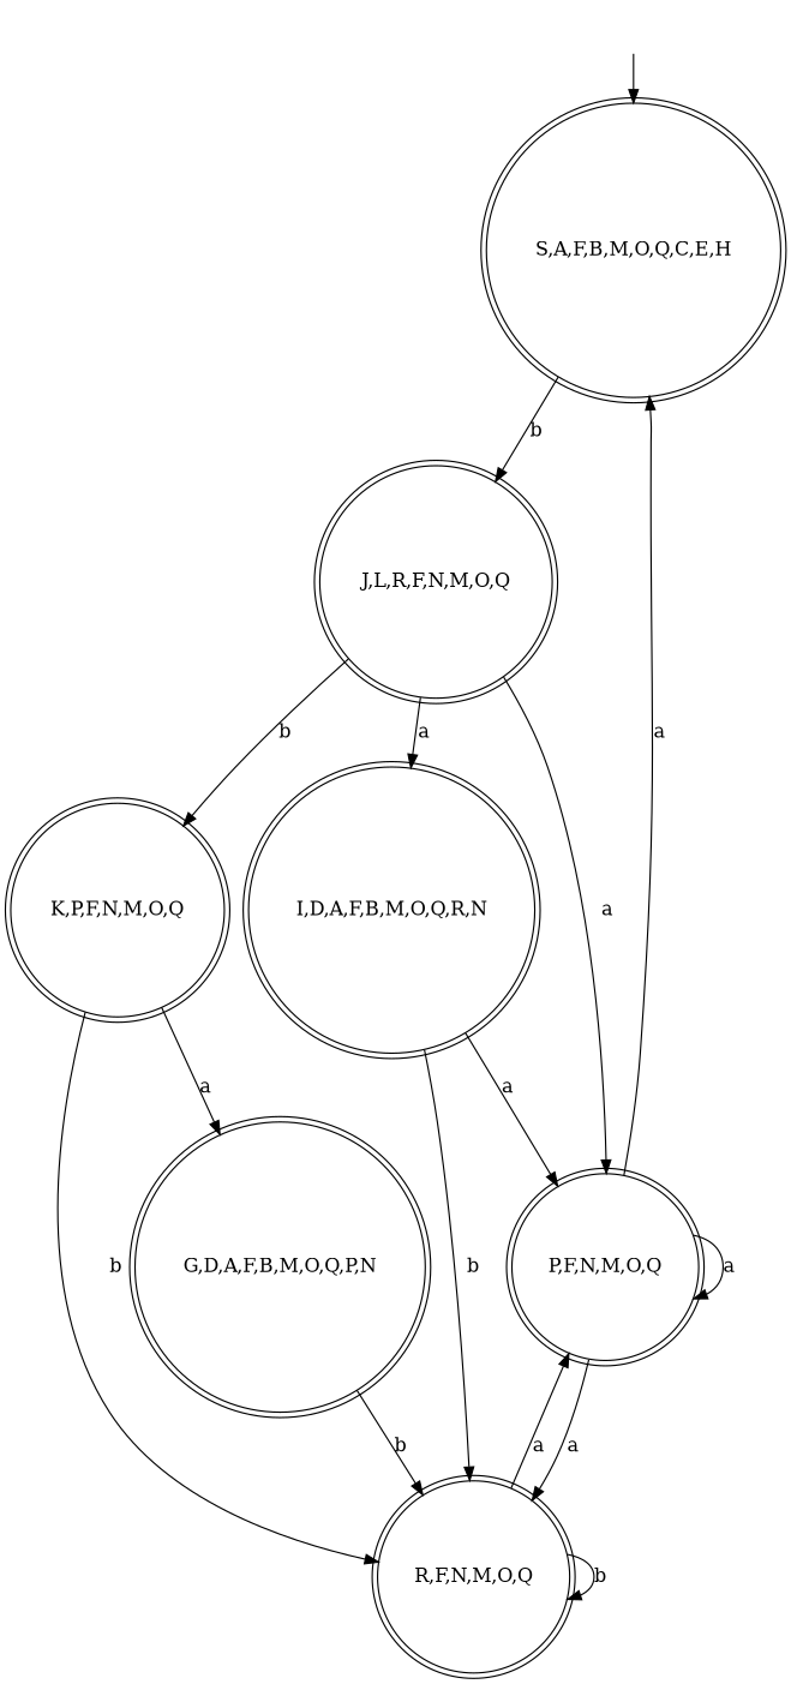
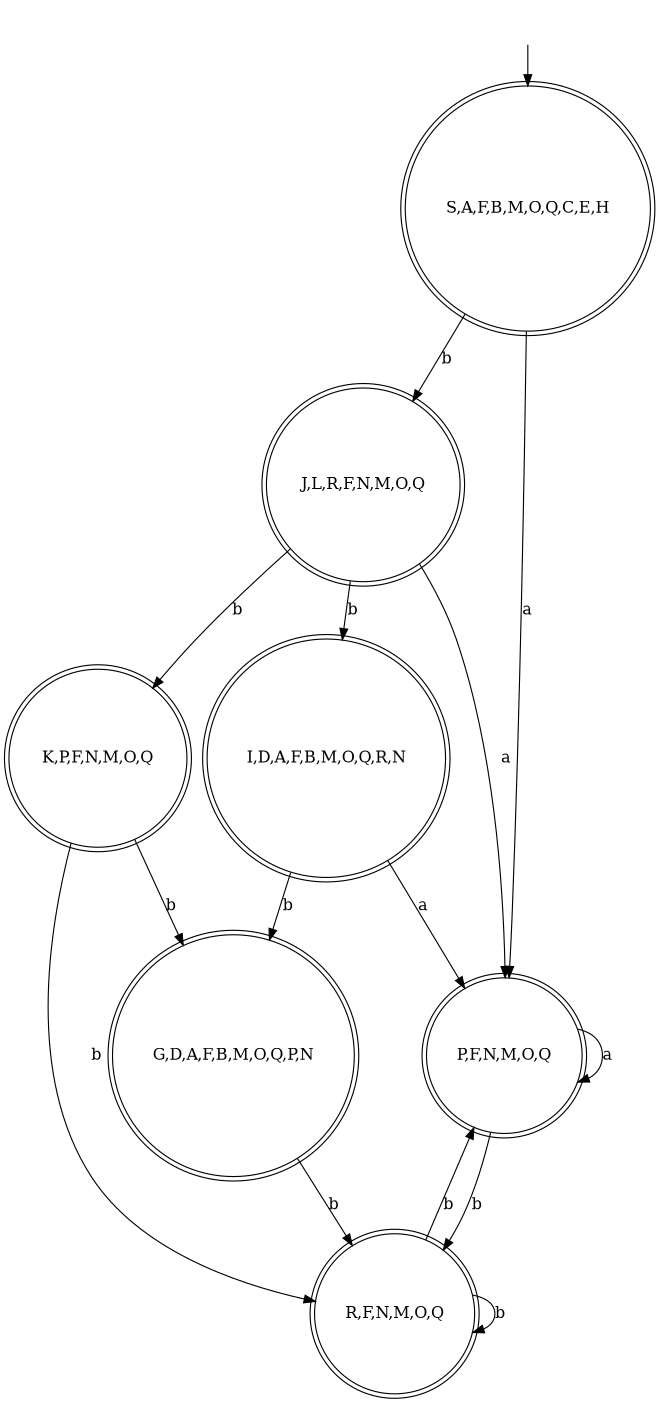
  digraph {
    node [shape=doublecircle]
    edge [weight=a]
    "" [shape=none]
    "S,A,F,B,M,O,Q,C,E,H"
    "P,F,N,M,O,Q"
    "J,L,R,F,N,M,O,Q"
    "G,D,A,F,B,M,O,Q,P,N"
    "R,F,N,M,O,Q"
    "I,D,A,F,B,M,O,Q,R,N"
    "K,P,F,N,M,O,Q"
    "" -> "S,A,F,B,M,O,Q,C,E,H" [weight=""]
-   "P,F,N,M,O,Q" -> "S,A,F,B,M,O,Q,C,E,H" [label=a]
+   "S,A,F,B,M,O,Q,C,E,H" -> "P,F,N,M,O,Q" [label=a]
    "S,A,F,B,M,O,Q,C,E,H" -> "J,L,R,F,N,M,O,Q" [label=b weight=b]
    "P,F,N,M,O,Q" -> "P,F,N,M,O,Q" [label=a]
-   "P,F,N,M,O,Q" -> "R,F,N,M,O,Q" [label=a weight=b]
+   "P,F,N,M,O,Q" -> "R,F,N,M,O,Q" [label=b weight=b]
    "J,L,R,F,N,M,O,Q" -> "P,F,N,M,O,Q" [label=a]
-   "J,L,R,F,N,M,O,Q" -> "I,D,A,F,B,M,O,Q,R,N" [label=a weight=b]
+   "J,L,R,F,N,M,O,Q" -> "I,D,A,F,B,M,O,Q,R,N" [label=b weight=b]
    "J,L,R,F,N,M,O,Q" -> "K,P,F,N,M,O,Q" [label=b]
    "G,D,A,F,B,M,O,Q,P,N" -> "R,F,N,M,O,Q" [label=b weight=b]
-   "R,F,N,M,O,Q" -> "P,F,N,M,O,Q" [label=a]
+   "R,F,N,M,O,Q" -> "P,F,N,M,O,Q" [label=b]
    "R,F,N,M,O,Q" -> "R,F,N,M,O,Q" [label=b weight=b]
    "I,D,A,F,B,M,O,Q,R,N" -> "P,F,N,M,O,Q" [label=a]
-   "I,D,A,F,B,M,O,Q,R,N" -> "R,F,N,M,O,Q" [label=b weight=b]
-   "K,P,F,N,M,O,Q" -> "G,D,A,F,B,M,O,Q,P,N" [label=a]
+   "I,D,A,F,B,M,O,Q,R,N" -> "G,D,A,F,B,M,O,Q,P,N" [label=b weight=b]
+   "K,P,F,N,M,O,Q" -> "G,D,A,F,B,M,O,Q,P,N" [label=b]
    "K,P,F,N,M,O,Q" -> "R,F,N,M,O,Q" [label=b weight=b]
  }
